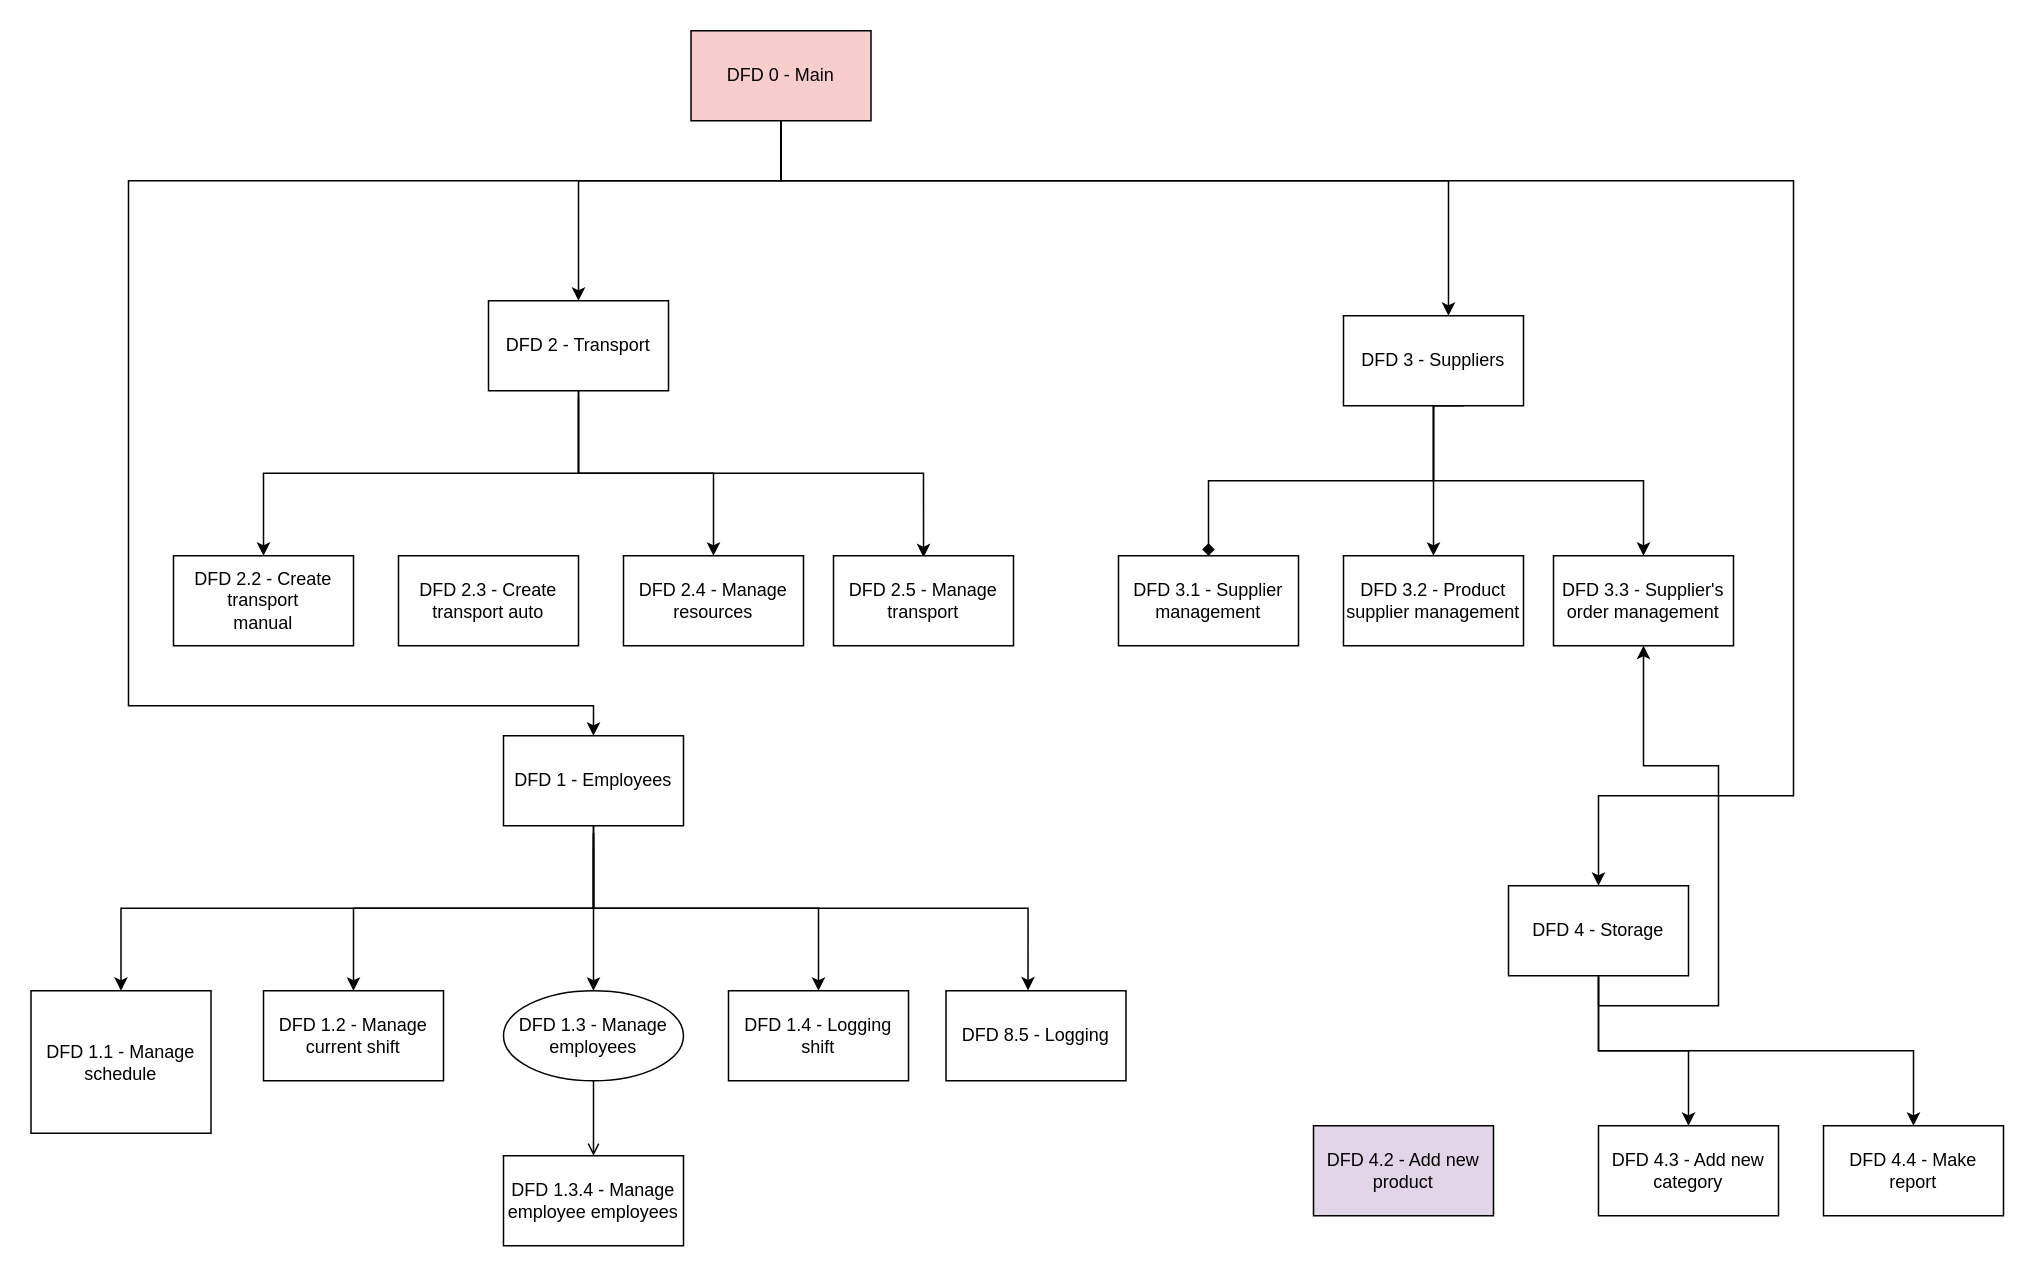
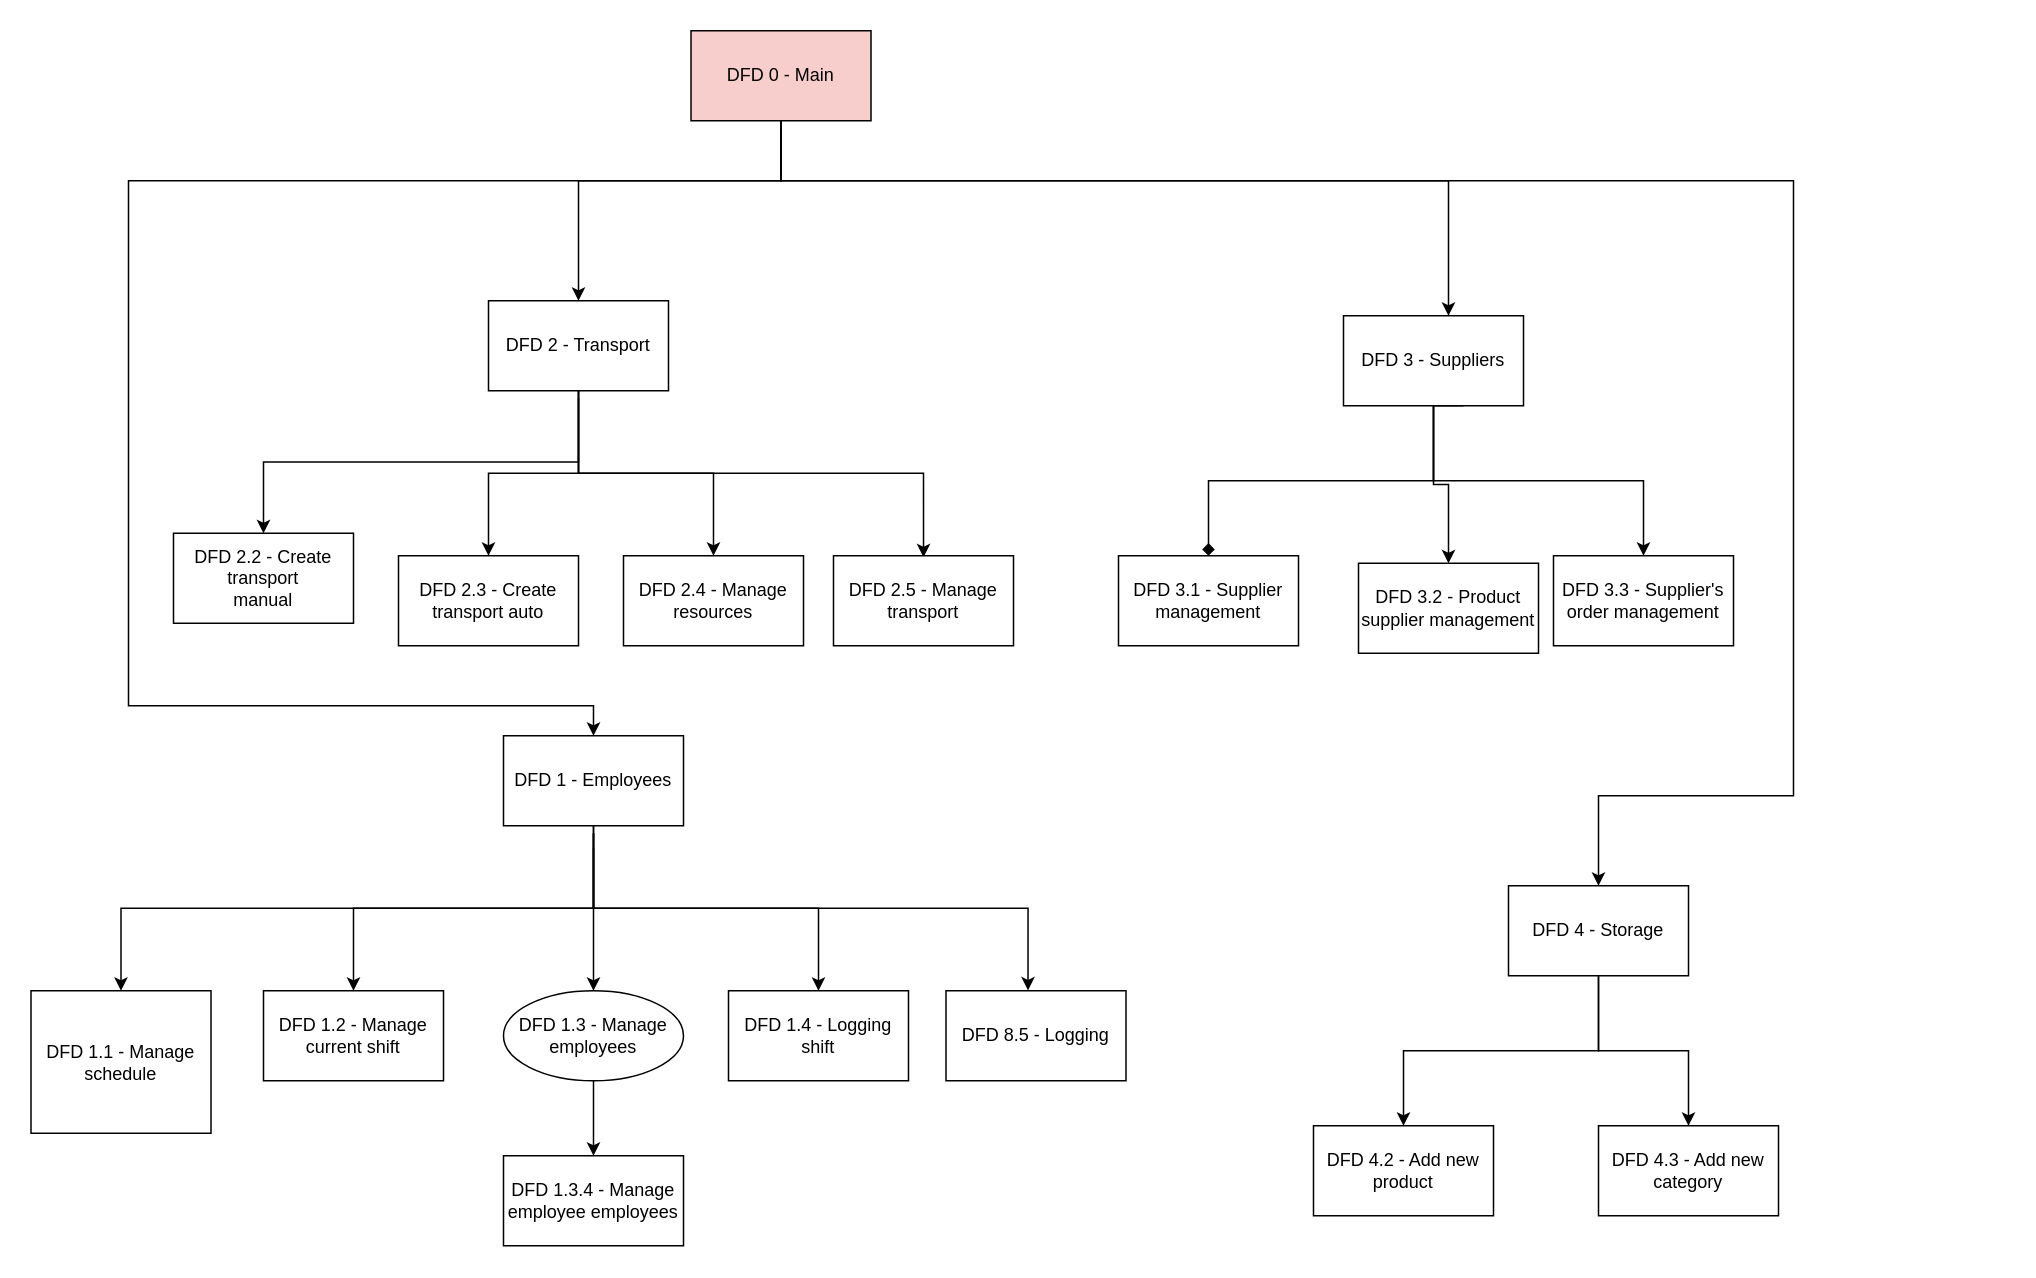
  <mxCell id="0" />
  <mxCell id="1" parent="0" />
  <mxCell id="2" style="edgeStyle=orthogonalEdgeStyle;rounded=0;orthogonalLoop=1;jettySize=auto;html=1;entryX=0.5;entryY=0;entryDx=0;entryDy=0;" parent="1" source="6" target="12" edge="1"><mxGeometry relative="1" as="geometry"><mxPoint x="265" y="120" as="targetPoint" /><Array as="points"><mxPoint x="520" y="120" /><mxPoint x="85" y="120" /><mxPoint x="85" y="470" /><mxPoint x="395" y="470" /></Array></mxGeometry></mxCell>
  <mxCell id="3" style="edgeStyle=orthogonalEdgeStyle;rounded=0;orthogonalLoop=1;jettySize=auto;html=1;exitX=0.5;exitY=1;exitDx=0;exitDy=0;" parent="1" source="6" target="17" edge="1"><mxGeometry relative="1" as="geometry"><mxPoint x="385" y="200" as="targetPoint" /><Array as="points"><mxPoint x="520" y="120" /><mxPoint x="385" y="120" /></Array></mxGeometry></mxCell>
  <mxCell id="4" style="edgeStyle=orthogonalEdgeStyle;rounded=0;orthogonalLoop=1;jettySize=auto;html=1;exitX=0.5;exitY=1;exitDx=0;exitDy=0;" parent="1" source="6" target="21" edge="1"><mxGeometry relative="1" as="geometry"><mxPoint x="635" y="200" as="targetPoint" /><Array as="points"><mxPoint x="520" y="120" /><mxPoint x="965" y="120" /></Array></mxGeometry></mxCell>
  <mxCell id="5" style="edgeStyle=orthogonalEdgeStyle;rounded=0;orthogonalLoop=1;jettySize=auto;html=1;exitX=0.5;exitY=1;exitDx=0;exitDy=0;entryX=0.5;entryY=0;entryDx=0;entryDy=0;" parent="1" source="6" target="25" edge="1"><mxGeometry relative="1" as="geometry"><mxPoint x="805" y="200" as="targetPoint" /><Array as="points"><mxPoint x="520" y="120" /><mxPoint x="1195" y="120" /><mxPoint x="1195" y="530" /><mxPoint x="1065" y="530" /></Array></mxGeometry></mxCell>
  <mxCell id="6" value="DFD 0 - Main" style="rounded=0;whiteSpace=wrap;html=1;fillColor=#f8cecc;" parent="1" vertex="1"><mxGeometry x="460" y="20" width="120" height="60" as="geometry" /></mxCell>
  <mxCell id="7" style="edgeStyle=orthogonalEdgeStyle;rounded=0;orthogonalLoop=1;jettySize=auto;html=1;exitX=0.5;exitY=1;exitDx=0;exitDy=0;entryX=0.5;entryY=0;entryDx=0;entryDy=0;" parent="1" source="12" target="26" edge="1"><mxGeometry relative="1" as="geometry"><mxPoint x="105" y="670" as="targetPoint" /></mxGeometry></mxCell>
  <mxCell id="8" style="edgeStyle=orthogonalEdgeStyle;rounded=0;orthogonalLoop=1;jettySize=auto;html=1;exitX=0.5;exitY=1;exitDx=0;exitDy=0;entryX=0.5;entryY=0;entryDx=0;entryDy=0;" parent="1" target="27" edge="1"><mxGeometry relative="1" as="geometry"><mxPoint x="295" y="660" as="targetPoint" /><mxPoint x="395" y="555" as="sourcePoint" /><Array as="points"><mxPoint x="395" y="605" /><mxPoint x="235" y="605" /></Array></mxGeometry></mxCell>
  <mxCell id="9" style="edgeStyle=orthogonalEdgeStyle;rounded=0;orthogonalLoop=1;jettySize=auto;html=1;" parent="1" source="12" target="29" edge="1"><mxGeometry relative="1" as="geometry"><mxPoint x="455" y="660" as="targetPoint" /></mxGeometry></mxCell>
  <mxCell id="10" style="edgeStyle=orthogonalEdgeStyle;rounded=0;orthogonalLoop=1;jettySize=auto;html=1;exitX=0.5;exitY=1;exitDx=0;exitDy=0;" parent="1" target="31" edge="1"><mxGeometry relative="1" as="geometry"><mxPoint x="585" y="660" as="targetPoint" /><mxPoint x="395" y="565" as="sourcePoint" /><Array as="points"><mxPoint x="395" y="605" /><mxPoint x="545" y="605" /></Array></mxGeometry></mxCell>
  <mxCell id="11" style="edgeStyle=orthogonalEdgeStyle;rounded=0;orthogonalLoop=1;jettySize=auto;html=1;exitX=0.5;exitY=1;exitDx=0;exitDy=0;entryX=0.539;entryY=-0.004;entryDx=0;entryDy=0;entryPerimeter=0;" parent="1" edge="1"><mxGeometry relative="1" as="geometry"><mxPoint x="684.68" y="659.76" as="targetPoint" /><mxPoint x="395" y="555" as="sourcePoint" /><Array as="points"><mxPoint x="395" y="605" /><mxPoint x="685" y="605" /></Array></mxGeometry></mxCell>
  <mxCell id="12" value="DFD 1 - Employees" style="rounded=0;whiteSpace=wrap;html=1;" parent="1" vertex="1"><mxGeometry x="335" y="490" width="120" height="60" as="geometry" /></mxCell>
  <mxCell id="13" style="edgeStyle=orthogonalEdgeStyle;rounded=0;orthogonalLoop=1;jettySize=auto;html=1;exitX=0.5;exitY=1;exitDx=0;exitDy=0;" parent="1" source="17" target="33" edge="1"><mxGeometry relative="1" as="geometry"><mxPoint x="285" y="350" as="targetPoint" /></mxGeometry></mxCell>
+ <mxCell id="14" style="edgeStyle=orthogonalEdgeStyle;rounded=0;orthogonalLoop=1;jettySize=auto;html=1;" parent="1" source="17" target="34" edge="1"><mxGeometry relative="1" as="geometry"><mxPoint x="425" y="360" as="targetPoint" /></mxGeometry></mxCell>
  <mxCell id="15" style="edgeStyle=orthogonalEdgeStyle;rounded=0;orthogonalLoop=1;jettySize=auto;html=1;exitX=0.5;exitY=1;exitDx=0;exitDy=0;entryX=0.5;entryY=0;entryDx=0;entryDy=0;" parent="1" edge="1"><mxGeometry relative="1" as="geometry"><mxPoint x="475" y="370" as="targetPoint" /><mxPoint x="385" y="255" as="sourcePoint" /><Array as="points"><mxPoint x="385" y="315" /><mxPoint x="475" y="315" /></Array></mxGeometry></mxCell>
  <mxCell id="16" style="edgeStyle=orthogonalEdgeStyle;rounded=0;orthogonalLoop=1;jettySize=auto;html=1;exitX=0.5;exitY=1;exitDx=0;exitDy=0;" parent="1" edge="1"><mxGeometry relative="1" as="geometry"><mxPoint x="615.018" y="371" as="targetPoint" /><mxPoint x="385" y="265" as="sourcePoint" /><Array as="points"><mxPoint x="385" y="315" /><mxPoint x="615" y="315" /></Array></mxGeometry></mxCell>
  <mxCell id="17" value="DFD 2 - Transport" style="rounded=0;whiteSpace=wrap;html=1;" parent="1" vertex="1"><mxGeometry x="325" y="200" width="120" height="60" as="geometry" /></mxCell>
  <mxCell id="18" style="edgeStyle=orthogonalEdgeStyle;rounded=0;orthogonalLoop=1;jettySize=auto;html=1;exitX=0.5;exitY=1;exitDx=0;exitDy=0;endArrow=diamond;" parent="1" source="21" target="37" edge="1"><mxGeometry relative="1" as="geometry"><mxPoint x="795" y="370" as="targetPoint" /></mxGeometry></mxCell>
  <mxCell id="19" style="edgeStyle=orthogonalEdgeStyle;rounded=0;orthogonalLoop=1;jettySize=auto;html=1;exitX=0.5;exitY=1;exitDx=0;exitDy=0;entryX=0.5;entryY=0;entryDx=0;entryDy=0;" parent="1" source="21" target="38" edge="1"><mxGeometry relative="1" as="geometry"><mxPoint x="925" y="350" as="targetPoint" /><Array as="points" /></mxGeometry></mxCell>
  <mxCell id="20" style="edgeStyle=orthogonalEdgeStyle;rounded=0;orthogonalLoop=1;jettySize=auto;html=1;" parent="1" target="39" edge="1"><mxGeometry relative="1" as="geometry"><mxPoint x="1065" y="370" as="targetPoint" /><mxPoint x="975" y="270" as="sourcePoint" /><Array as="points"><mxPoint x="955" y="270" /><mxPoint x="955" y="320" /><mxPoint x="1095" y="320" /></Array></mxGeometry></mxCell>
  <mxCell id="21" value="DFD 3 - Suppliers" style="rounded=0;whiteSpace=wrap;html=1;" parent="1" vertex="1"><mxGeometry x="895" y="210" width="120" height="60" as="geometry" /></mxCell>
- <mxCell id="22" style="edgeStyle=orthogonalEdgeStyle;rounded=0;orthogonalLoop=1;jettySize=auto;html=1;exitX=0.5;exitY=1;exitDx=0;exitDy=0;" parent="1" source="25" target="39" edge="1"><mxGeometry relative="1" as="geometry"><mxPoint x="885" y="750" as="targetPoint" /></mxGeometry></mxCell>
+ <mxCell id="22" style="edgeStyle=orthogonalEdgeStyle;rounded=0;orthogonalLoop=1;jettySize=auto;html=1;exitX=0.5;exitY=1;exitDx=0;exitDy=0;" parent="1" source="25" target="40" edge="1"><mxGeometry relative="1" as="geometry"><mxPoint x="885" y="750" as="targetPoint" /></mxGeometry></mxCell>
  <mxCell id="23" style="edgeStyle=orthogonalEdgeStyle;rounded=0;orthogonalLoop=1;jettySize=auto;html=1;" parent="1" source="25" target="41" edge="1"><mxGeometry relative="1" as="geometry"><mxPoint x="1065" y="750" as="targetPoint" /></mxGeometry></mxCell>
- <mxCell id="24" style="edgeStyle=orthogonalEdgeStyle;rounded=0;orthogonalLoop=1;jettySize=auto;html=1;exitX=0.5;exitY=1;exitDx=0;exitDy=0;" parent="1" source="25" target="42" edge="1"><mxGeometry relative="1" as="geometry"><mxPoint x="1275" y="750" as="targetPoint" /></mxGeometry></mxCell>
  <mxCell id="25" value="DFD 4 - Storage" style="rounded=0;whiteSpace=wrap;html=1;" parent="1" vertex="1"><mxGeometry x="1005" y="590" width="120" height="60" as="geometry" /></mxCell>
  <mxCell id="26" value="DFD 1.1 - Manage schedule" style="rounded=0;whiteSpace=wrap;html=1;" parent="1" vertex="1"><mxGeometry x="20" y="660" width="120" height="95" as="geometry" /></mxCell>
  <mxCell id="27" value="DFD 1.2 - Manage current shift" style="rounded=0;whiteSpace=wrap;html=1;" parent="1" vertex="1"><mxGeometry x="175" y="660" width="120" height="60" as="geometry" /></mxCell>
- <mxCell id="28" style="edgeStyle=orthogonalEdgeStyle;rounded=0;orthogonalLoop=1;jettySize=auto;html=1;endArrow=open;" parent="1" source="29" target="30" edge="1"><mxGeometry relative="1" as="geometry"><mxPoint x="455" y="790" as="targetPoint" /></mxGeometry></mxCell>
+ <mxCell id="28" style="edgeStyle=orthogonalEdgeStyle;rounded=0;orthogonalLoop=1;jettySize=auto;html=1;" parent="1" source="29" target="30" edge="1"><mxGeometry relative="1" as="geometry"><mxPoint x="455" y="790" as="targetPoint" /></mxGeometry></mxCell>
  <mxCell id="29" value="DFD 1.3 - Manage employees" style="ellipse;whiteSpace=wrap;html=1;" parent="1" vertex="1"><mxGeometry x="335" y="660" width="120" height="60" as="geometry" /></mxCell>
  <mxCell id="30" value="DFD 1.3.4 - Manage employee employees" style="rounded=0;whiteSpace=wrap;html=1;" parent="1" vertex="1"><mxGeometry x="335" y="770" width="120" height="60" as="geometry" /></mxCell>
  <mxCell id="31" value="DFD 1.4 - Logging shift" style="rounded=0;whiteSpace=wrap;html=1;" parent="1" vertex="1"><mxGeometry x="485" y="660" width="120" height="60" as="geometry" /></mxCell>
  <mxCell id="32" value="DFD 8.5 - Logging" style="rounded=0;whiteSpace=wrap;html=1;" parent="1" vertex="1"><mxGeometry x="630" y="660" width="120" height="60" as="geometry" /></mxCell>
- <mxCell id="33" value="DFD 2.2 - Create transport&lt;br&gt;manual" style="rounded=0;whiteSpace=wrap;html=1;" parent="1" vertex="1"><mxGeometry x="115" y="370" width="120" height="60" as="geometry" /></mxCell>
+ <mxCell id="33" value="DFD 2.2 - Create transport&lt;br&gt;manual" style="rounded=0;whiteSpace=wrap;html=1;" parent="1" vertex="1"><mxGeometry x="115" y="355" width="120" height="60" as="geometry" /></mxCell>
  <mxCell id="34" value="DFD 2.3 - Create transport auto" style="rounded=0;whiteSpace=wrap;html=1;" parent="1" vertex="1"><mxGeometry x="265" y="370" width="120" height="60" as="geometry" /></mxCell>
  <mxCell id="35" value="DFD 2.4 - Manage resources" style="rounded=0;whiteSpace=wrap;html=1;" parent="1" vertex="1"><mxGeometry x="415" y="370" width="120" height="60" as="geometry" /></mxCell>
  <mxCell id="36" value="DFD 2.5 - Manage transport" style="rounded=0;whiteSpace=wrap;html=1;" parent="1" vertex="1"><mxGeometry x="555" y="370" width="120" height="60" as="geometry" /></mxCell>
  <mxCell id="37" value="DFD 3.1 - Supplier management" style="rounded=0;whiteSpace=wrap;html=1;" parent="1" vertex="1"><mxGeometry x="745" y="370" width="120" height="60" as="geometry" /></mxCell>
- <mxCell id="38" value="DFD 3.2 - Product supplier management" style="rounded=0;whiteSpace=wrap;html=1;" parent="1" vertex="1"><mxGeometry x="895" y="370" width="120" height="60" as="geometry" /></mxCell>
+ <mxCell id="38" value="DFD 3.2 - Product supplier management" style="rounded=0;whiteSpace=wrap;html=1;" parent="1" vertex="1"><mxGeometry x="905" y="375" width="120" height="60" as="geometry" /></mxCell>
  <mxCell id="39" value="DFD 3.3 - Supplier's order management" style="rounded=0;whiteSpace=wrap;html=1;" parent="1" vertex="1"><mxGeometry x="1035" y="370" width="120" height="60" as="geometry" /></mxCell>
- <mxCell id="40" value="DFD 4.2 - Add new product" style="rounded=0;whiteSpace=wrap;html=1;fillColor=#e1d5e7;" parent="1" vertex="1"><mxGeometry x="875" y="750" width="120" height="60" as="geometry" /></mxCell>
+ <mxCell id="40" value="DFD 4.2 - Add new product" style="rounded=0;whiteSpace=wrap;html=1;" parent="1" vertex="1"><mxGeometry x="875" y="750" width="120" height="60" as="geometry" /></mxCell>
  <mxCell id="41" value="DFD 4.3 - Add new category" style="rounded=0;whiteSpace=wrap;html=1;" parent="1" vertex="1"><mxGeometry x="1065" y="750" width="120" height="60" as="geometry" /></mxCell>
- <mxCell id="42" value="DFD 4.4 - Make report" style="rounded=0;whiteSpace=wrap;html=1;" parent="1" vertex="1"><mxGeometry x="1215" y="750" width="120" height="60" as="geometry" /></mxCell>
